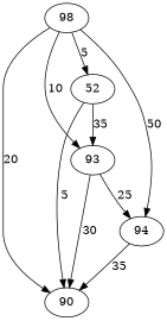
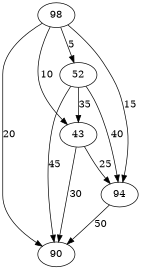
  digraph {
    n1 [label=98]
    n2 [label=52]
-   93
+   93 [label=43]
    94
    n5 [label=90]
    n1 -> n2 [label=5]
    n1 -> 93 [label=10]
-   n1 -> 94 [label=50]
+   n1 -> 94 [label=15]
    n1 -> n5 [label=20]
    n2 -> 93 [label=35]
-   n2 -> n5 [label=5]
+   n2 -> 94 [label=40]
+   n2 -> n5 [label=45]
    93 -> 94 [label=25]
    93 -> n5 [label=30]
-   94 -> n5 [label=35]
+   94 -> n5 [label=50]
  }
